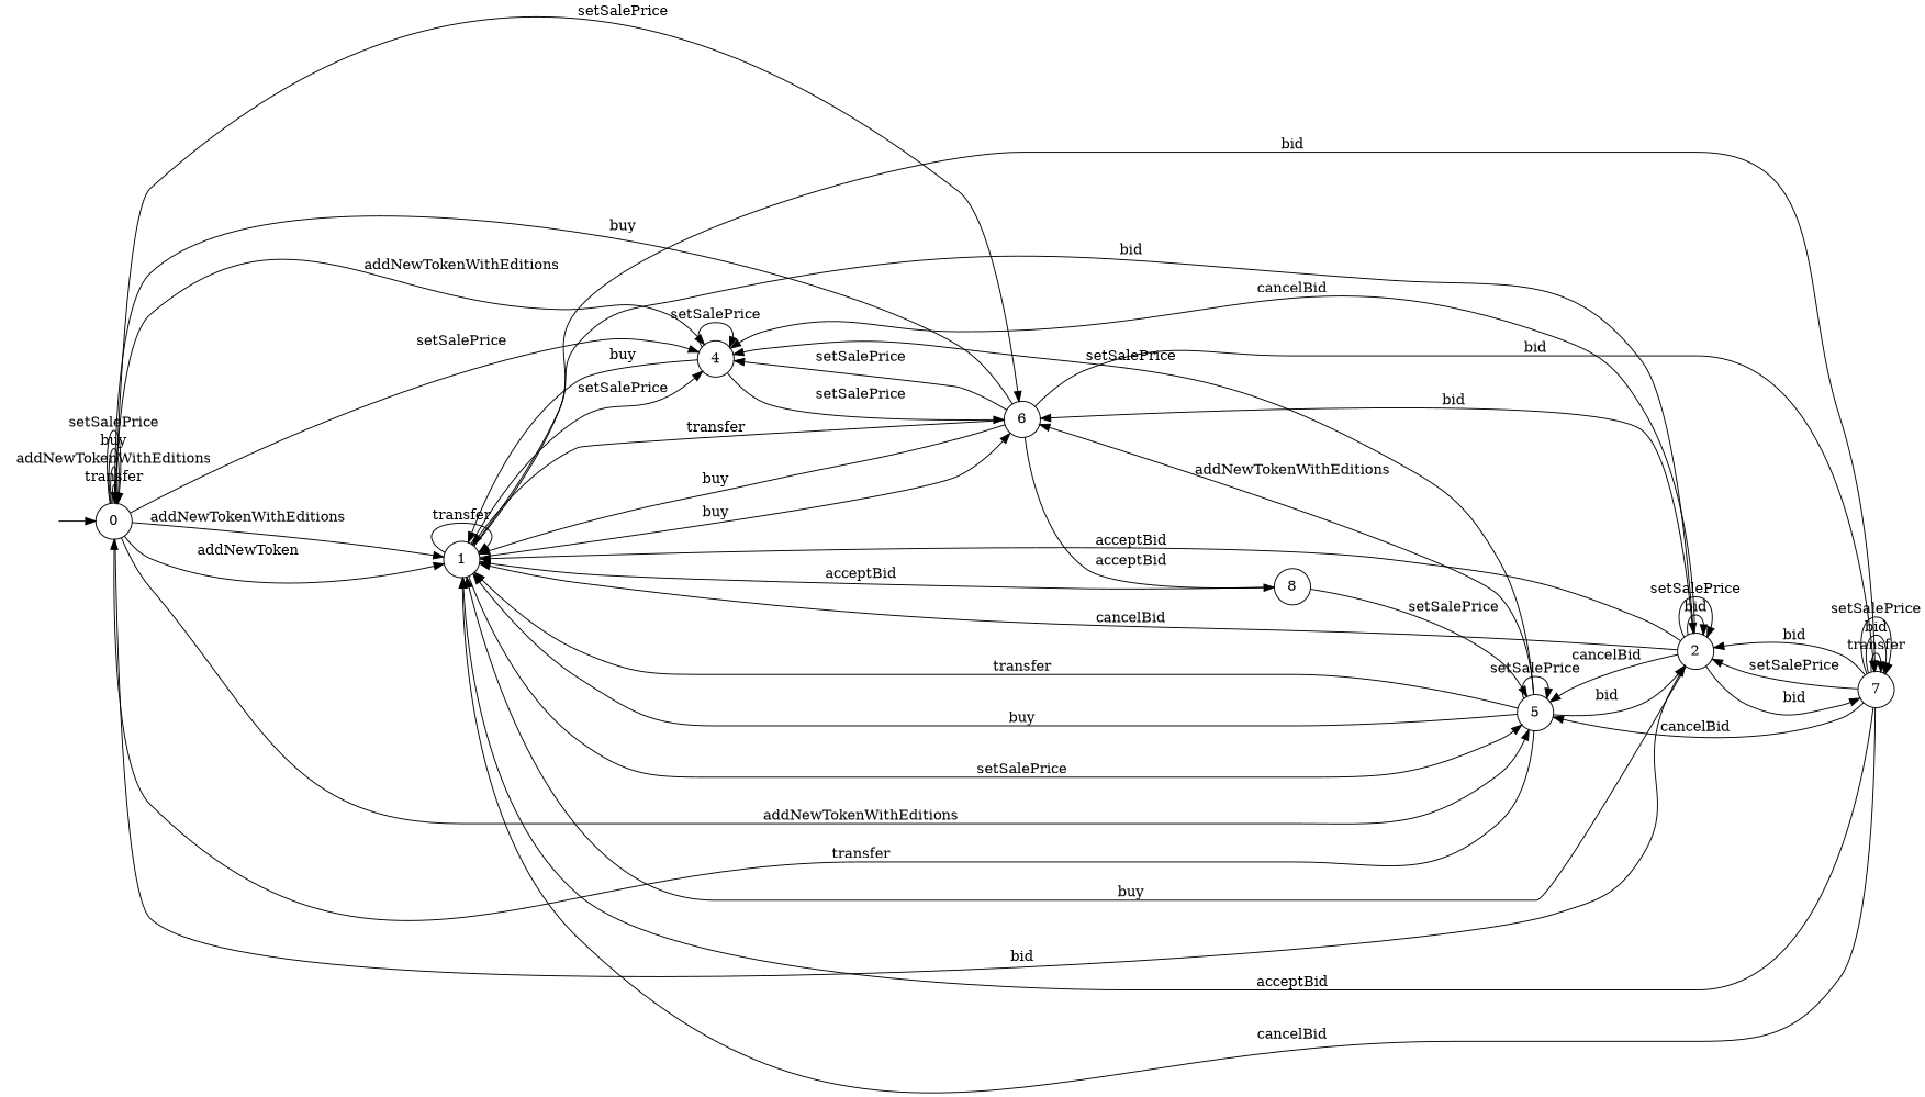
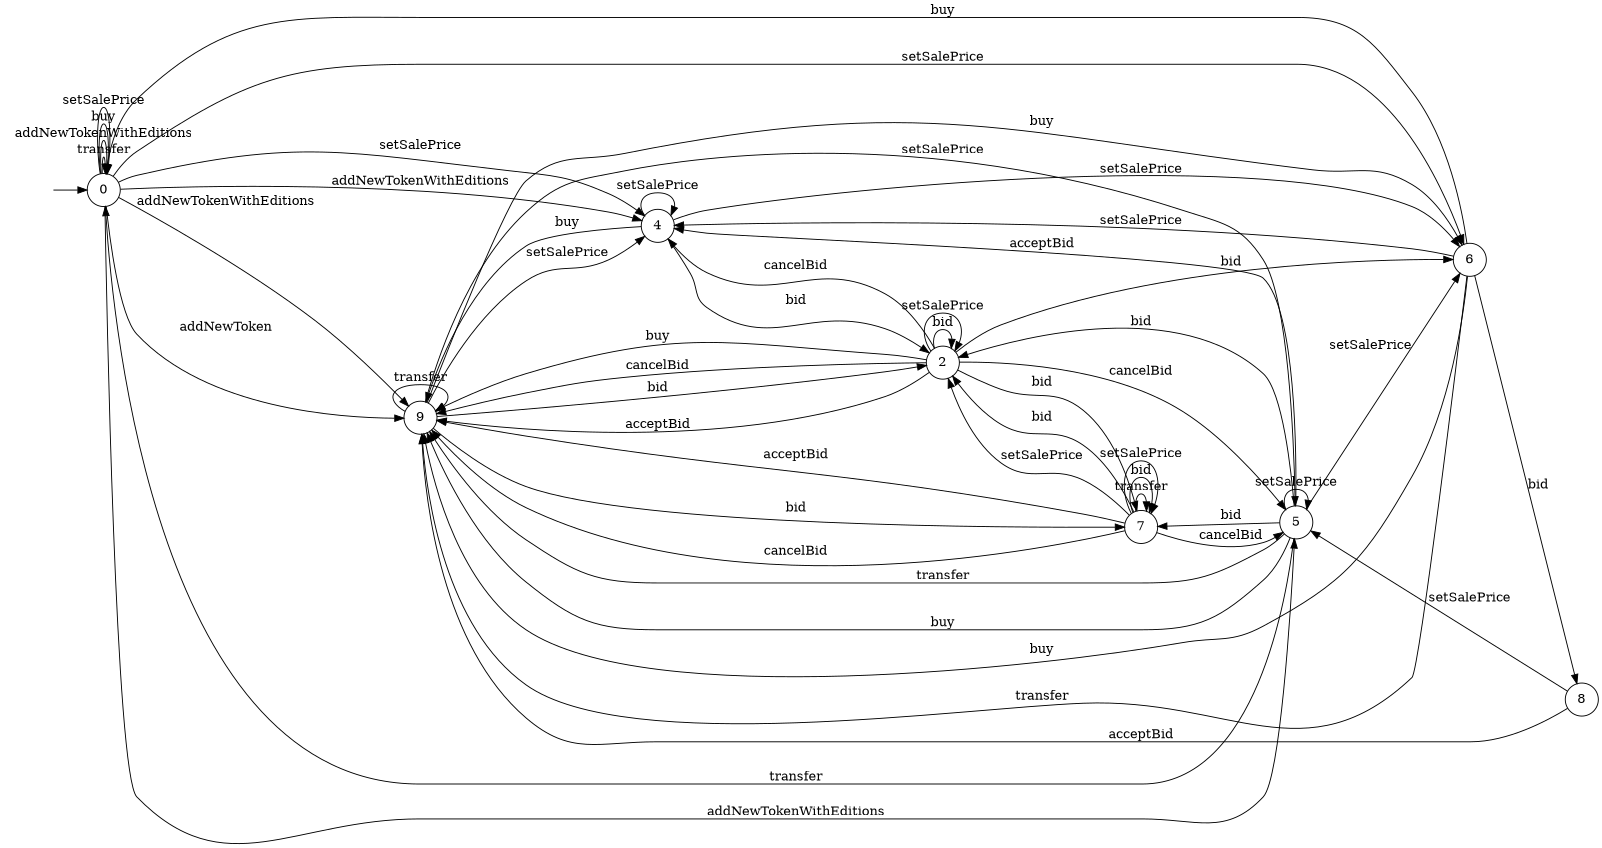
  digraph {
    rankdir=LR
    node [shape=circle]
    "" [shape=plaintext]
    n2 [label=0]
-   n3 [label=1]
+   n3 [label=9]
    n4 [label=4]
    n5 [label=6]
    n6 [label=5]
    n7 [label=7]
    n8 [label=2]
    n9 [label=8]
    "" -> n2
    n2 -> n2 [label=transfer]
    n2 -> n2 [label=addNewTokenWithEditions]
    n2 -> n2 [label=buy]
    n2 -> n2 [label=setSalePrice]
    n2 -> n3 [label=addNewToken]
    n2 -> n3 [label=addNewTokenWithEditions]
    n2 -> n4 [label=addNewTokenWithEditions]
    n2 -> n4 [label=setSalePrice]
    n2 -> n5 [label=setSalePrice]
    n2 -> n6 [label=addNewTokenWithEditions]
    n3 -> n3 [label=transfer]
    n3 -> n4 [label=setSalePrice]
    n3 -> n5 [label=buy]
    n3 -> n6 [label=setSalePrice]
    n3 -> n7 [label=bid]
    n3 -> n8 [label=bid]
    n4 -> n3 [label=buy]
    n4 -> n4 [label=setSalePrice]
    n4 -> n5 [label=setSalePrice]
-   n2 -> n8 [label=bid]
+   n4 -> n8 [label=bid]
    n5 -> n2 [label=buy]
    n5 -> n3 [label=transfer]
    n5 -> n3 [label=buy]
    n5 -> n4 [label=setSalePrice]
-   n5 -> n9 [label=acceptBid]
+   n5 -> n9 [label=bid]
    n6 -> n2 [label=transfer]
    n6 -> n3 [label=transfer]
    n6 -> n3 [label=buy]
-   n6 -> n4 [label=setSalePrice]
-   n6 -> n5 [label=addNewTokenWithEditions]
+   n6 -> n4 [label=acceptBid]
+   n6 -> n5 [label=setSalePrice]
    n6 -> n6 [label=setSalePrice]
-   n5 -> n7 [label=bid]
+   n6 -> n7 [label=bid]
    n6 -> n8 [label=bid]
    n7 -> n3 [label=acceptBid]
    n7 -> n3 [label=cancelBid]
    n7 -> n6 [label=cancelBid]
    n7 -> n7 [label=transfer]
    n7 -> n7 [label=bid]
    n7 -> n7 [label=setSalePrice]
    n7 -> n8 [label=bid]
    n7 -> n8 [label=setSalePrice]
    n8 -> n3 [label=acceptBid]
    n8 -> n3 [label=cancelBid]
    n8 -> n3 [label=buy]
    n8 -> n4 [label=cancelBid]
    n8 -> n5 [label=bid]
    n8 -> n6 [label=cancelBid]
    n8 -> n7 [label=bid]
    n8 -> n8 [label=bid]
    n8 -> n8 [label=setSalePrice]
    n9 -> n3 [label=acceptBid]
    n9 -> n6 [label=setSalePrice]
  }
